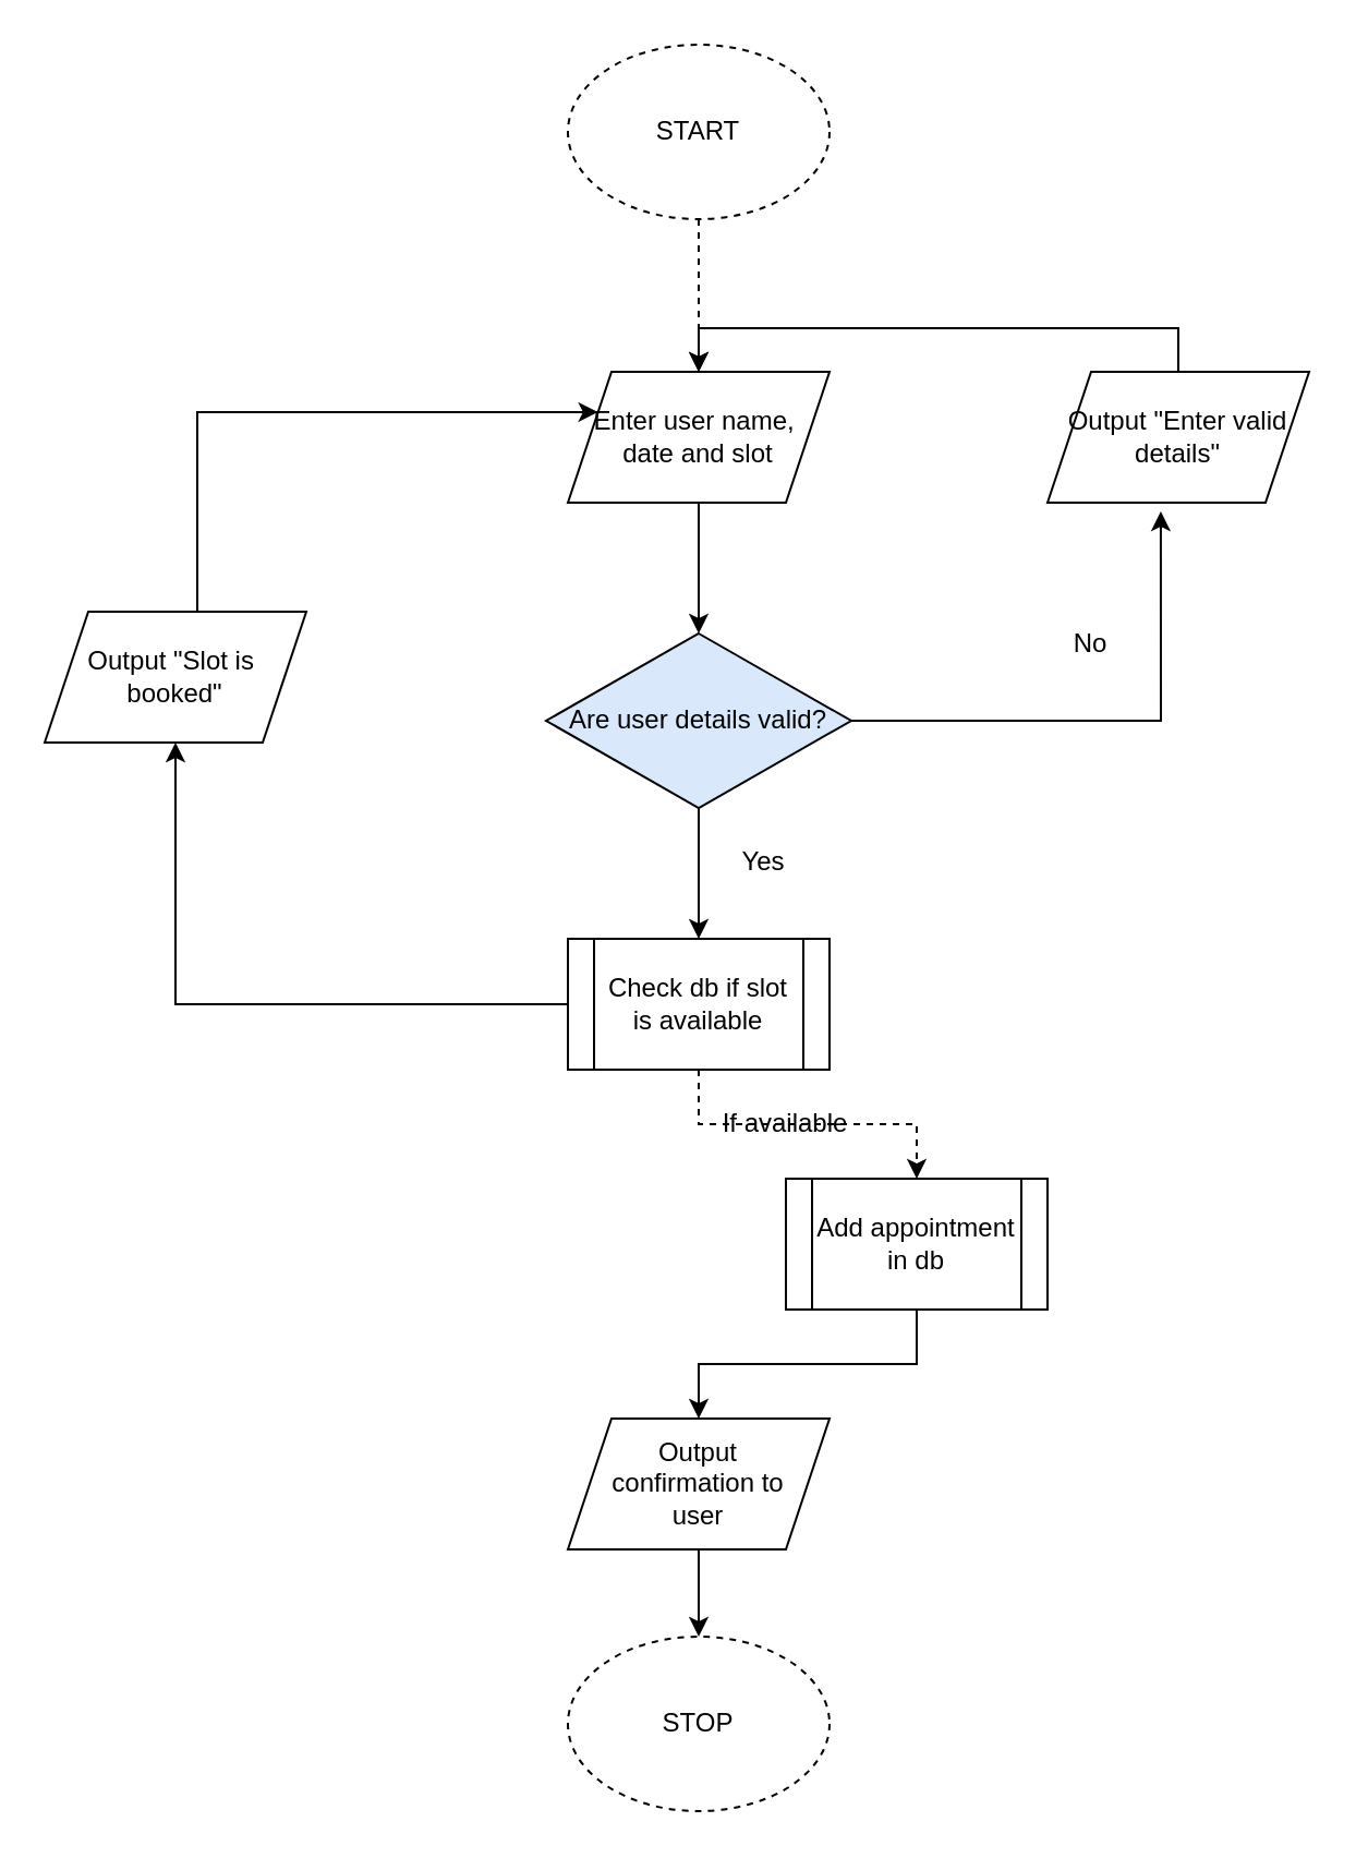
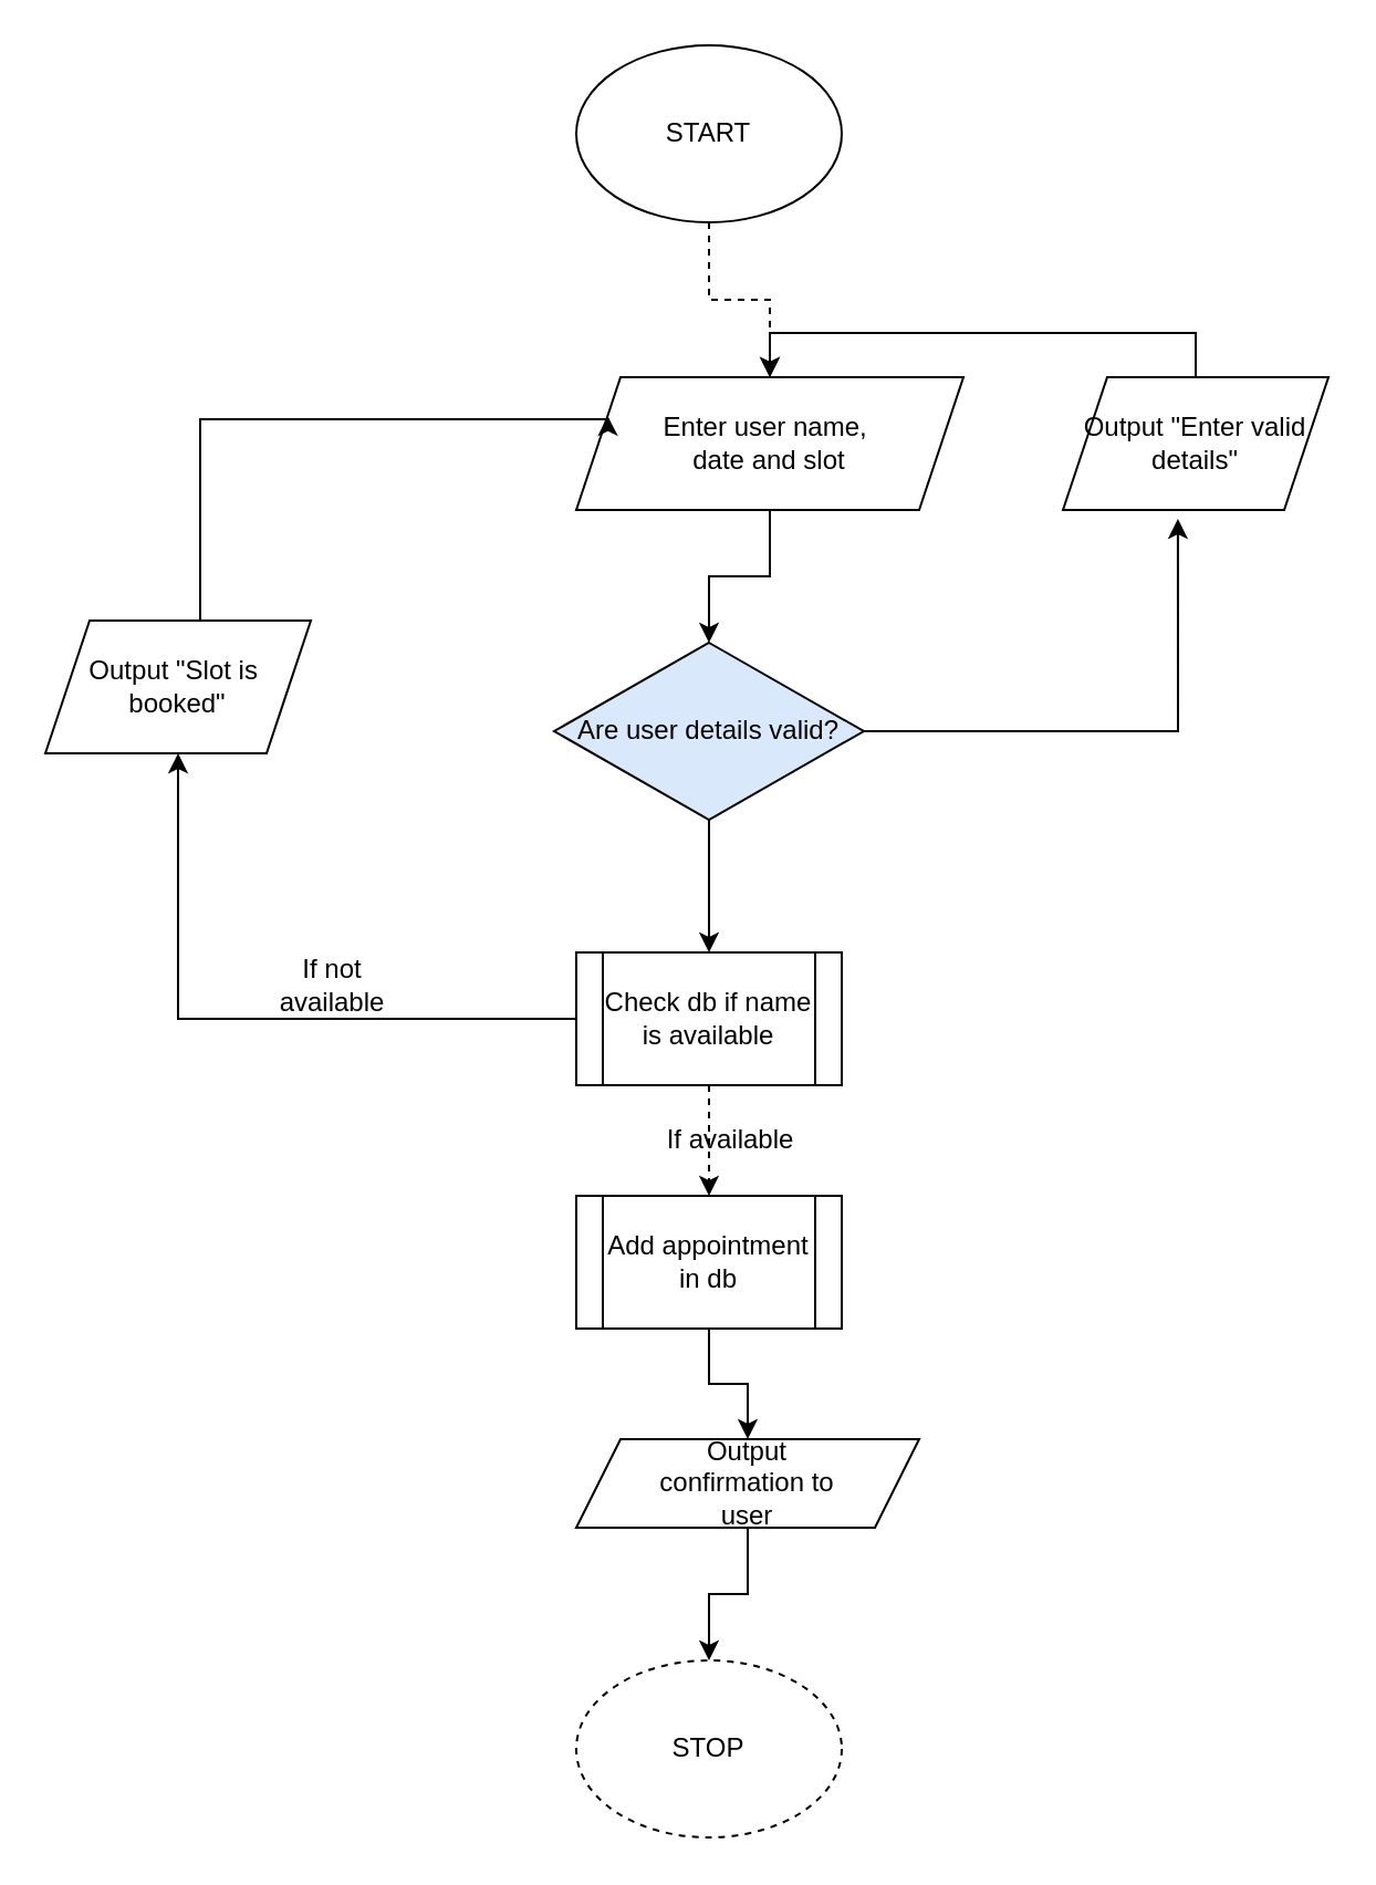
  <mxCell id="0" />
  <mxCell id="1" parent="0" />
  <mxCell id="2" style="edgeStyle=orthogonalEdgeStyle;rounded=0;orthogonalLoop=1;jettySize=auto;html=1;entryX=0.5;entryY=0;entryDx=0;entryDy=0;dashed=1;" edge="1" parent="1" source="3" target="5"><mxGeometry relative="1" as="geometry" /></mxCell>
- <mxCell id="3" value="START" style="ellipse;whiteSpace=wrap;html=1;dashed=1;" vertex="1" parent="1"><mxGeometry x="260" y="20" width="120" height="80" as="geometry" /></mxCell>
+ <mxCell id="3" value="START" style="ellipse;whiteSpace=wrap;html=1;" vertex="1" parent="1"><mxGeometry x="260" y="20" width="120" height="80" as="geometry" /></mxCell>
  <mxCell id="4" value="" style="edgeStyle=orthogonalEdgeStyle;rounded=0;orthogonalLoop=1;jettySize=auto;html=1;" edge="1" parent="1" source="5" target="7"><mxGeometry relative="1" as="geometry" /></mxCell>
- <mxCell id="5" value="Enter user name,&amp;nbsp;&lt;div&gt;date and slot&lt;/div&gt;" style="shape=parallelogram;perimeter=parallelogramPerimeter;whiteSpace=wrap;html=1;fixedSize=1;" vertex="1" parent="1"><mxGeometry x="260" y="170" width="120" height="60" as="geometry" /></mxCell>
+ <mxCell id="5" value="Enter user name,&amp;nbsp;&lt;div&gt;date and slot&lt;/div&gt;" style="shape=parallelogram;perimeter=parallelogramPerimeter;whiteSpace=wrap;html=1;fixedSize=1;" vertex="1" parent="1"><mxGeometry x="260" y="170" width="175" height="60" as="geometry" /></mxCell>
  <mxCell id="6" value="" style="edgeStyle=orthogonalEdgeStyle;rounded=0;orthogonalLoop=1;jettySize=auto;html=1;" edge="1" parent="1" source="7" target="15"><mxGeometry relative="1" as="geometry"><Array as="points"><mxPoint x="320" y="400" /><mxPoint x="320" y="400" /></Array></mxGeometry></mxCell>
  <mxCell id="7" value="Are user details valid?" style="rhombus;whiteSpace=wrap;html=1;fillColor=#dae8fc;" vertex="1" parent="1"><mxGeometry x="250" y="290" width="140" height="80" as="geometry" /></mxCell>
  <mxCell id="8" style="edgeStyle=orthogonalEdgeStyle;rounded=0;orthogonalLoop=1;jettySize=auto;html=1;exitX=0.5;exitY=0;exitDx=0;exitDy=0;entryX=0.5;entryY=0;entryDx=0;entryDy=0;" edge="1" parent="1" source="9" target="5"><mxGeometry relative="1" as="geometry" /></mxCell>
  <mxCell id="9" value="Output &quot;Enter valid&lt;div&gt;details&quot;&lt;/div&gt;" style="shape=parallelogram;perimeter=parallelogramPerimeter;whiteSpace=wrap;html=1;fixedSize=1;" vertex="1" parent="1"><mxGeometry x="480" y="170" width="120" height="60" as="geometry" /></mxCell>
  <mxCell id="10" style="edgeStyle=orthogonalEdgeStyle;rounded=0;orthogonalLoop=1;jettySize=auto;html=1;entryX=0.433;entryY=1.067;entryDx=0;entryDy=0;entryPerimeter=0;" edge="1" parent="1" source="7" target="9"><mxGeometry relative="1" as="geometry" /></mxCell>
- <mxCell id="11" value="No" style="text;html=1;align=center;verticalAlign=middle;whiteSpace=wrap;rounded=0;" vertex="1" parent="1"><mxGeometry x="470" y="280" width="60" height="30" as="geometry" /></mxCell>
- <mxCell id="12" value="Yes" style="text;html=1;align=center;verticalAlign=middle;whiteSpace=wrap;rounded=0;" vertex="1" parent="1"><mxGeometry x="320" y="380" width="60" height="30" as="geometry" /></mxCell>
  <mxCell id="13" style="edgeStyle=orthogonalEdgeStyle;rounded=0;orthogonalLoop=1;jettySize=auto;html=1;entryX=0.5;entryY=0;entryDx=0;entryDy=0;dashed=1;" edge="1" parent="1" source="15" target="17"><mxGeometry relative="1" as="geometry" /></mxCell>
  <mxCell id="14" style="edgeStyle=orthogonalEdgeStyle;rounded=0;orthogonalLoop=1;jettySize=auto;html=1;entryX=0.5;entryY=1;entryDx=0;entryDy=0;" edge="1" parent="1" source="15" target="23"><mxGeometry relative="1" as="geometry" /></mxCell>
- <mxCell id="15" value="Check db if slot is available" style="shape=process;whiteSpace=wrap;html=1;backgroundOutline=1;" vertex="1" parent="1"><mxGeometry x="260" y="430" width="120" height="60" as="geometry" /></mxCell>
+ <mxCell id="15" value="Check db if name is available" style="shape=process;whiteSpace=wrap;html=1;backgroundOutline=1;" vertex="1" parent="1"><mxGeometry x="260" y="430" width="120" height="60" as="geometry" /></mxCell>
  <mxCell id="16" style="edgeStyle=orthogonalEdgeStyle;rounded=0;orthogonalLoop=1;jettySize=auto;html=1;exitX=0.5;exitY=1;exitDx=0;exitDy=0;entryX=0.5;entryY=0;entryDx=0;entryDy=0;" edge="1" parent="1" source="17" target="20"><mxGeometry relative="1" as="geometry" /></mxCell>
- <mxCell id="17" value="Add appointment in db" style="shape=process;whiteSpace=wrap;html=1;backgroundOutline=1;" vertex="1" parent="1"><mxGeometry x="360" y="540" width="120" height="60" as="geometry" /></mxCell>
- <mxCell id="18" value="If available" style="text;html=1;align=center;verticalAlign=middle;whiteSpace=wrap;rounded=0;" vertex="1" parent="1"><mxGeometry x="330" y="500" width="60" height="30" as="geometry" /></mxCell>
+ <mxCell id="17" value="Add appointment in db" style="shape=process;whiteSpace=wrap;html=1;backgroundOutline=1;" vertex="1" parent="1"><mxGeometry x="260" y="540" width="120" height="60" as="geometry" /></mxCell>
+ <mxCell id="18" value="If available" style="text;html=1;align=center;verticalAlign=middle;whiteSpace=wrap;rounded=0;" vertex="1" parent="1"><mxGeometry x="300" y="500" width="60" height="30" as="geometry" /></mxCell>
  <mxCell id="19" style="edgeStyle=orthogonalEdgeStyle;rounded=0;orthogonalLoop=1;jettySize=auto;html=1;entryX=0.5;entryY=0;entryDx=0;entryDy=0;" edge="1" parent="1" source="20" target="21"><mxGeometry relative="1" as="geometry" /></mxCell>
- <mxCell id="20" value="Output&lt;div&gt;confirmation to&lt;/div&gt;&lt;div&gt;user&lt;/div&gt;" style="shape=parallelogram;perimeter=parallelogramPerimeter;whiteSpace=wrap;html=1;fixedSize=1;" vertex="1" parent="1"><mxGeometry x="260" y="650" width="120" height="60" as="geometry" /></mxCell>
+ <mxCell id="20" value="Output&lt;div&gt;confirmation to&lt;/div&gt;&lt;div&gt;user&lt;/div&gt;" style="shape=parallelogram;perimeter=parallelogramPerimeter;whiteSpace=wrap;html=1;fixedSize=1;" vertex="1" parent="1"><mxGeometry x="260" y="650" width="155" height="40" as="geometry" /></mxCell>
  <mxCell id="21" value="STOP" style="ellipse;whiteSpace=wrap;html=1;dashed=1;" vertex="1" parent="1"><mxGeometry x="260" y="750" width="120" height="80" as="geometry" /></mxCell>
  <mxCell id="22" style="rounded=0;orthogonalLoop=1;jettySize=auto;html=1;entryX=0;entryY=0.25;entryDx=0;entryDy=0;elbow=vertical;edgeStyle=orthogonalEdgeStyle;" edge="1" parent="1" source="23" target="5"><mxGeometry relative="1" as="geometry"><Array as="points"><mxPoint x="90" y="189" /></Array></mxGeometry></mxCell>
  <mxCell id="23" value="Output &quot;Slot is&amp;nbsp;&lt;div&gt;booked&quot;&lt;/div&gt;" style="shape=parallelogram;perimeter=parallelogramPerimeter;whiteSpace=wrap;html=1;fixedSize=1;" vertex="1" parent="1"><mxGeometry x="20" y="280" width="120" height="60" as="geometry" /></mxCell>
+ <mxCell id="24" value="If not available" style="text;html=1;align=center;verticalAlign=middle;whiteSpace=wrap;rounded=0;" vertex="1" parent="1"><mxGeometry x="120" y="430" width="60" height="30" as="geometry" /></mxCell>
